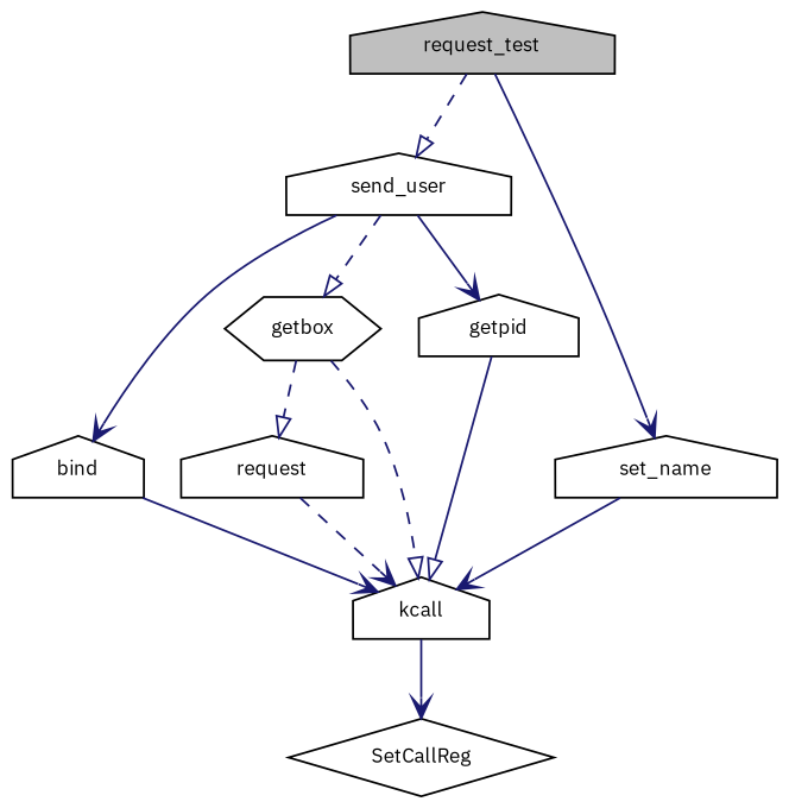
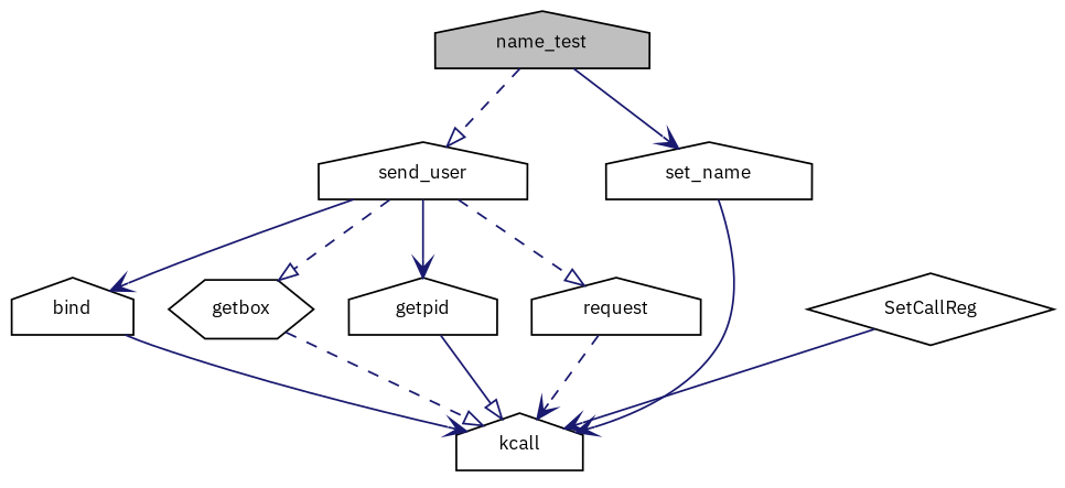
  digraph {
    fontname="IBM Plex Sans"
    rankdir=TB
    node [color=black fillcolor=white fontname="IBM Plex Sans" fontsize=10 shape=house style=filled]
    edge [arrowhead=vee color=midnightblue fontname="IBM Plex Sans" fontsize=10 labelfontname=Helvetica labelfontsize=10 style=solid]
-   n1 [fillcolor=grey75 fontcolor=black height=0.2 label=request_test width=0.4]
+   n1 [fillcolor=grey75 fontcolor=black height=0.2 label=name_test width=0.4]
    n2 [height=0.2 label=send_user width=0.4]
    n3 [height=0.2 label=set_name width=0.4]
    n4 [height=0.2 label=bind width=0.4]
    n5 [height=0.2 label=getbox shape=hexagon width=0.4]
    n6 [height=0.2 label=getpid width=0.4]
    n7 [height=0.2 label=request width=0.4]
    n8 [height=0.2 label=kcall width=0.4]
    n9 [height=0.2 label=SetCallReg shape=diamond width=0.4]
    n1 -> n2 [arrowhead=onormal style=dashed]
    n1 -> n3
    n2 -> n4
    n2 -> n5 [arrowhead=onormal style=dashed]
    n2 -> n6
-   n5 -> n7 [arrowhead=onormal style=dashed]
+   n2 -> n7 [arrowhead=onormal style=dashed]
    n3 -> n8
    n4 -> n8
    n5 -> n8 [arrowhead=onormal style=dashed]
    n6 -> n8 [arrowhead=onormal]
    n7 -> n8 [style=dashed]
-   n8 -> n9
+   n9 -> n8
  }
